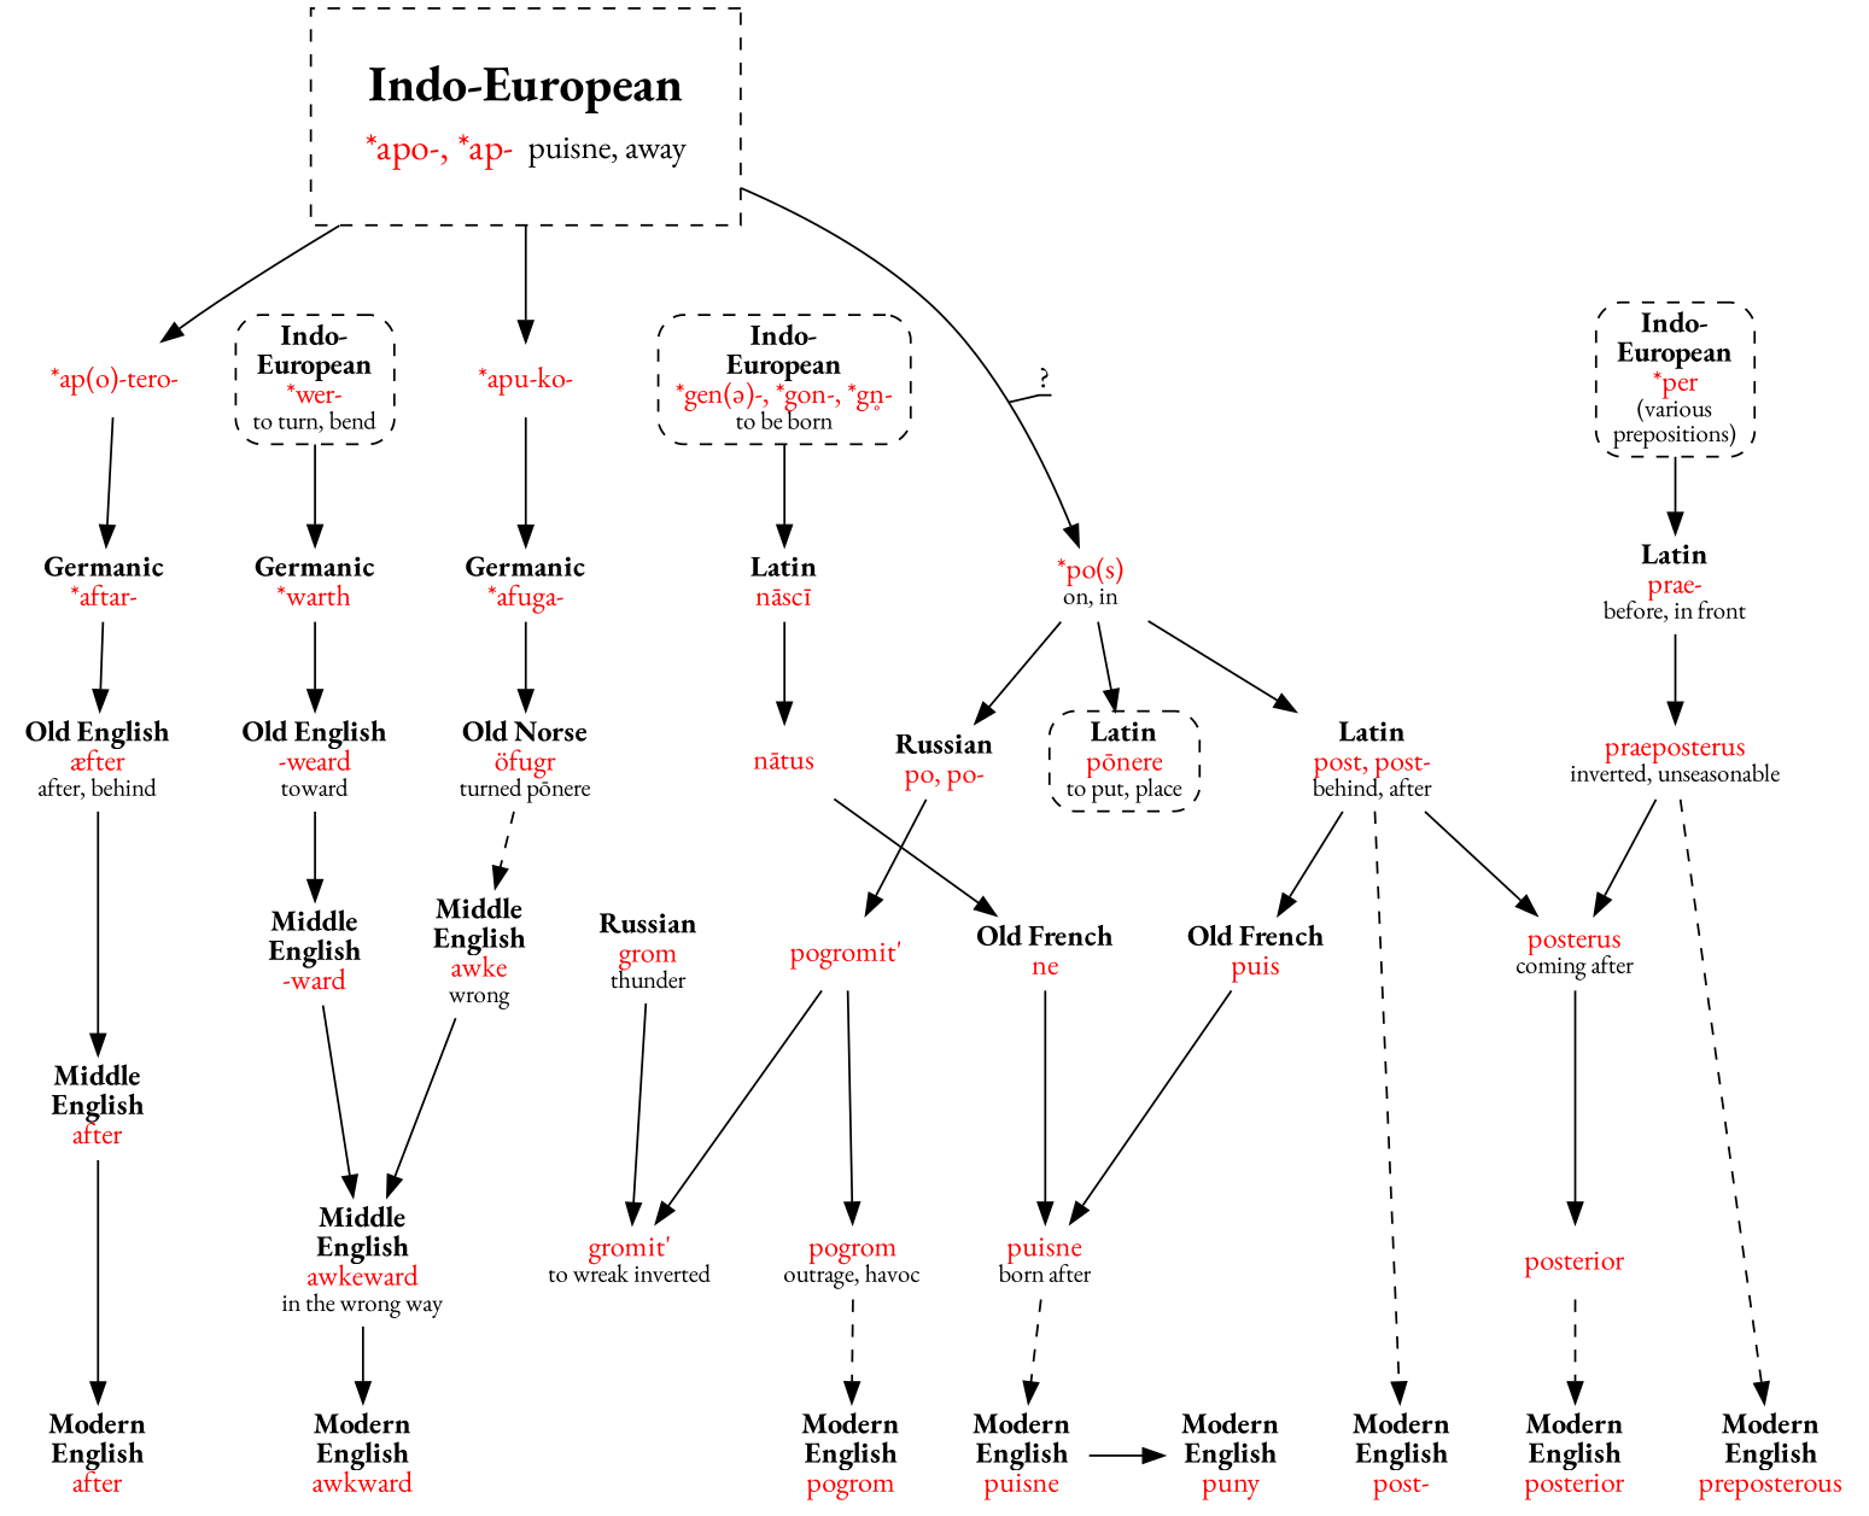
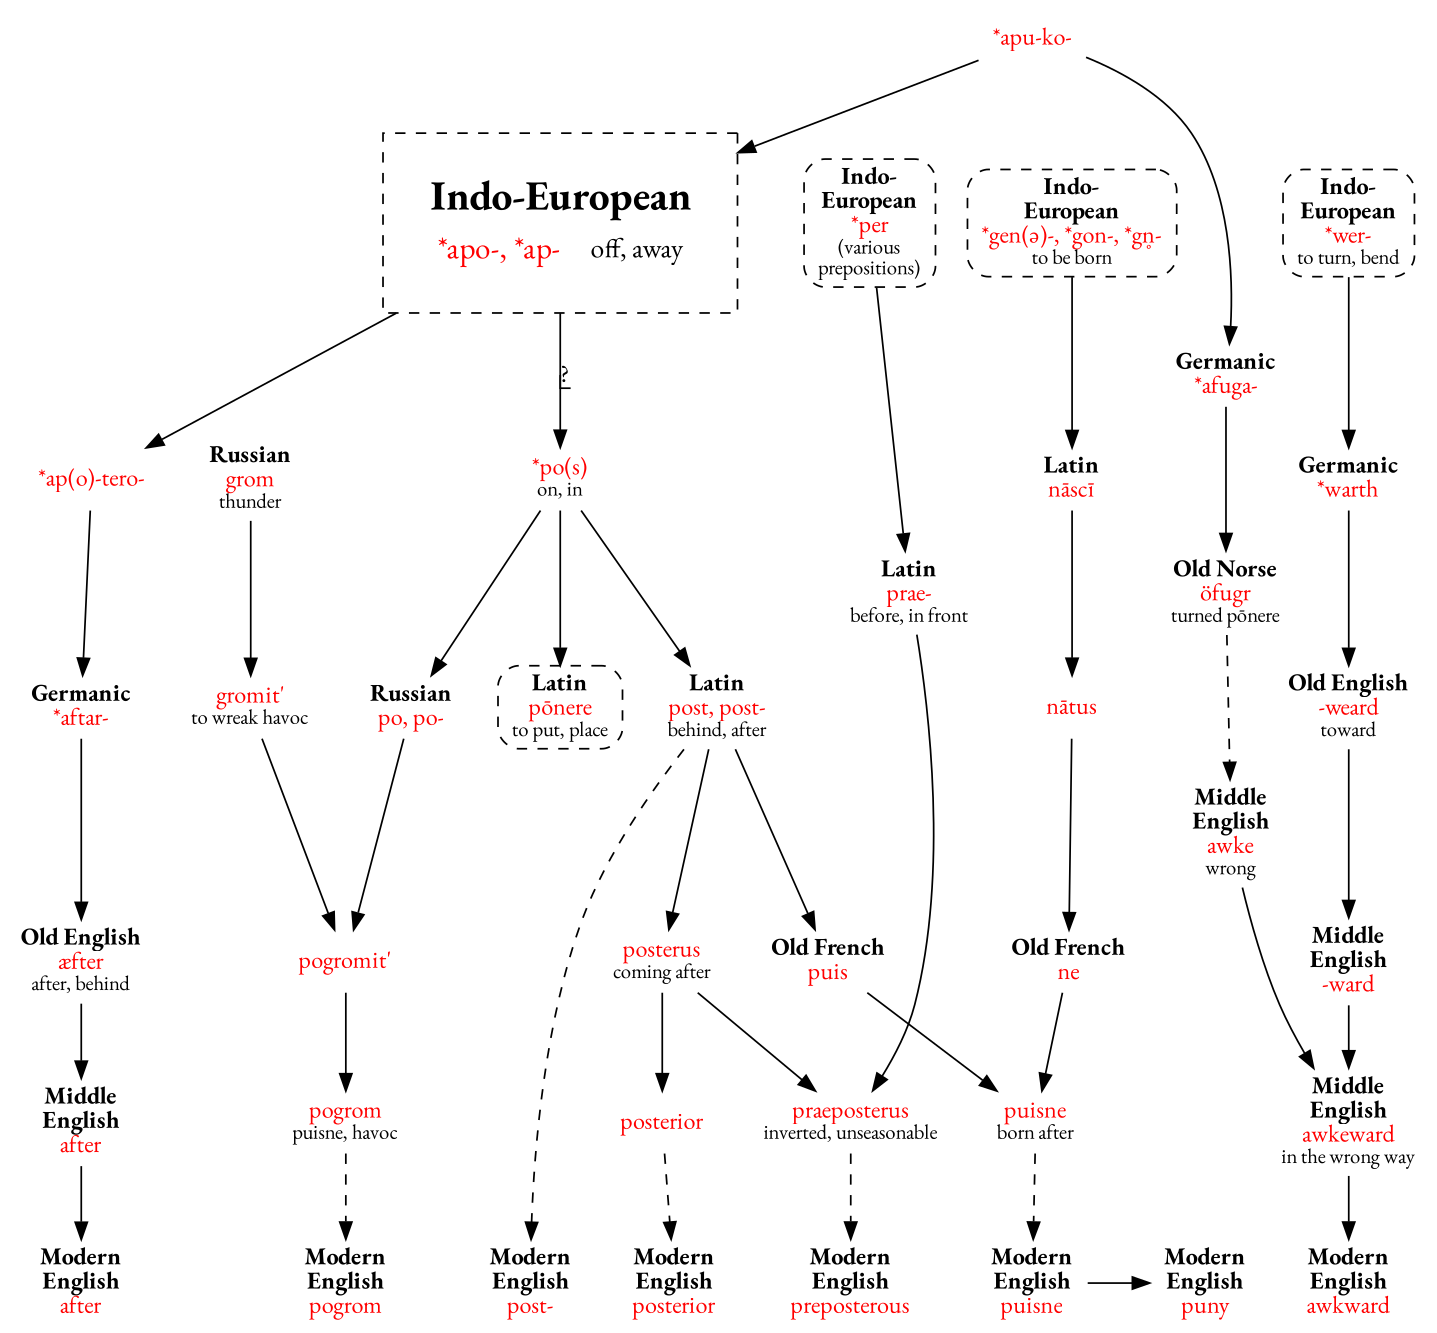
  strict digraph {
    fontname="EB Garamond"
    node [fontname="EB Garamond" shape=none]
    edge [fontname="EB Garamond"]
    n1 [label=<<b>Modern<br/>English</b><br/><font color="red">after</font>>]
    n2 [label=<<b>Modern<br/>English</b><br/><font color="red">awkward</font>>]
    n3 [label=<<b>Modern<br/>English</b><br/><font color="red">pogrom</font>>]
    n4 [label=<<b>Modern<br/>English</b><br/><font color="red">post-</font>>]
    n5 [label=<<b>Modern<br/>English</b><br/><font color="red">posterior</font>>]
    n6 [label=<<b>Modern<br/>English</b><br/><font color="red">preposterous</font>>]
    n7 [label=<<b>Modern<br/>English</b><br/><font color="red">puisne</font>>]
    n8 [label=<<b>Modern<br/>English</b><br/><font color="red">puny</font>>]
    n9 [label=<<b>Indo-<br/>European</b><br/><font color="red">*wer-</font><br/><font point-size="12">to turn, bend</font>> shape=box style="dashed,rounded"]
    n10 [label=<<b>Indo-<br/>European</b><br/><font color="red">*per</font><br/><font point-size="12">(various<br/>prepositions)</font>> shape=box style="dashed,rounded"]
    n11 [label=<<b>Indo-<br/>European</b><br/><font color="red">*gen(ə)-, *gon-, *gn̥-</font><br/><font point-size="12">to be born</font>> shape=box style="dashed,rounded"]
    n12 [label=<<b>Germanic</b><br/><font color="red">*warth</font>>]
    n13 [label=<<b>Latin</b><br/><font color="red">prae-</font><br/><font point-size="12">before, in front</font>>]
    n14 [label=<<b>Latin</b><br/><font color="red">nāscī</font>>]
-   n15 [label=<<table border="0"><tr><td colspan="2"><font point-size="24"><b>Indo-European</b></font></td></tr><tr><td><font point-size="18" color="red">*apo-, *ap-</font></td><td><font point-size="16">puisne, away</font></td></tr></table>> margin=.3 peripheries=1 shape=rect style=dashed]
+   n15 [label=<<table border="0"><tr><td colspan="2"><font point-size="24"><b>Indo-European</b></font></td></tr><tr><td><font point-size="18" color="red">*apo-, *ap-</font></td><td><font point-size="16">off, away</font></td></tr></table>> margin=.3 peripheries=1 shape=rect style=dashed]
    n16 [label=<<font color="red">*ap(o)-tero-</font>>]
    n17 [label=<<font color="red">*apu-ko-</font>>]
    n18 [label=<<font color="red">*po(s)</font><br/><font point-size="12">on, in</font>>]
    n19 [label=<<b>Germanic</b><br/><font color="red">*aftar-</font>>]
    n20 [label=<<b>Germanic</b><br/><font color="red">*afuga-</font>>]
    n21 [label=<<b>Russian</b><br/><font color="red">po, po-</font>>]
    n22 [label=<<b>Latin</b><br/><font color="red">post, post-</font><br/><font point-size="12">behind, after</font>>]
    n23 [label=<<b>Latin</b><br/><font color="red">pōnere</font><br/><font point-size="12">to put, place</font>> shape=box style="dashed,rounded"]
    n24 [label=<<b>Old English</b><br/><font color="red">æfter</font><br/><font point-size="12">after, behind</font>>]
    n25 [label=<<b>Middle<br/>English</b><br/><font color="red">after</font>>]
    n26 [label=<<b>Old Norse</b><br/><font color="red">öfugr</font><br/><font point-size="12">turned pōnere</font>>]
    n27 [label=<<b>Middle<br/>English</b><br/><font color="red">awke</font><br/><font point-size="12">wrong</font>>]
    n28 [label=<<b>Middle<br/>English</b><br/><font color="red">awkeward</font><br/><font point-size="12">in the wrong way</font>>]
    n29 [label=<<b>Old English</b><br/><font color="red">-weard</font><br/><font point-size="12">toward</font>>]
    n30 [label=<<b>Middle<br/>English</b><br/><font color="red">-ward</font>>]
    n31 [label=<<font color="red">pogromit'</font>>]
    n32 [label=<<font color="red">posterus</font><br/><font point-size="12">coming after</font>>]
    n33 [label=<<b>Old French</b><br/><font color="red">puis</font>>]
-   n34 [label=<<font color="red">pogrom</font><br/><font point-size="12">outrage, havoc</font>>]
+   n34 [label=<<font color="red">pogrom</font><br/><font point-size="12">puisne, havoc</font>>]
    n35 [label=<<b>Russian</b><br/><font color="red">grom</font><br/><font point-size="12">thunder</font>>]
-   n36 [label=<<font color="red">gromit'</font><br/><font point-size="12">to wreak inverted</font>>]
+   n36 [label=<<font color="red">gromit'</font><br/><font point-size="12">to wreak havoc</font>>]
    n37 [label=<<font color="red">posterior</font>>]
    n38 [label=<<font color="red">praeposterus</font><br/><font point-size="12">inverted, unseasonable</font>>]
    n39 [label=<<font color="red">puisne</font><br/><font point-size="12">born after</font>>]
    n40 [label=<<font color="red">nātus</font>>]
    n41 [label=<<b>Old French</b><br/><font color="red">ne</font>>]
    subgraph sub_1 {
      rank=sink
      n1
      n2
      n3
      n4
      n5
      n6
      n7
      n8
    }
    subgraph sub_2 {
      rank=same
      n9
      n10
      n11
    }
    n7 -> n8
    n9 -> n12
    n10 -> n13
    n11 -> n14
    n12 -> n29
    n13 -> n38
    n14 -> n40
    n15 -> n16
-   n15 -> n17
+   n17 -> n15
    n15 -> n18 [decorate=true label="?"]
    n16 -> n19
    n17 -> n20
    n18 -> n21
    n18 -> n22
    n18 -> n23
    n19 -> n24
    n20 -> n26
    n21 -> n31
    n22 -> n4 [style=dashed]
    n22 -> n32
    n22 -> n33
    n24 -> n25
    n25 -> n1
    n26 -> n27 [style=dashed]
    n27 -> n28
    n28 -> n2
    n29 -> n30
    n30 -> n28
    n31 -> n34
    n32 -> n37
-   n38 -> n32
+   n32 -> n38
    n33 -> n39
    n34 -> n3 [style=dashed]
    n35 -> n36
-   n31 -> n36
+   n36 -> n31
    n37 -> n5 [style=dashed]
    n38 -> n6 [style=dashed]
    n39 -> n7 [style=dashed]
    n40 -> n41
    n41 -> n39
  }
